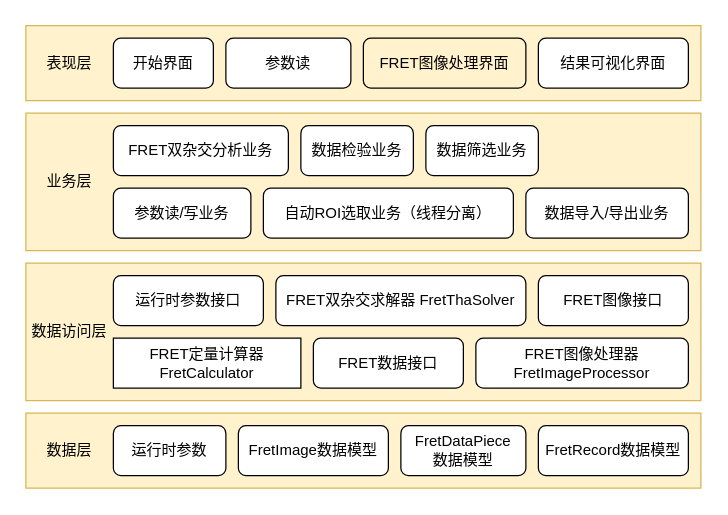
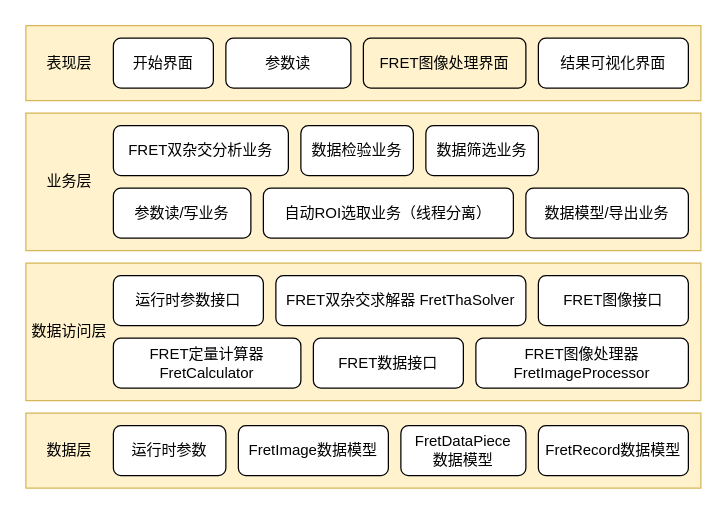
  <mxCell id="0" />
  <mxCell id="1" parent="0" />
  <mxCell id="2" value="" style="rounded=0;whiteSpace=wrap;html=1;fillColor=#fff2cc;strokeColor=#d6b656;" vertex="1" parent="1"><mxGeometry x="20" y="210" width="540" height="110" as="geometry" /></mxCell>
  <mxCell id="3" value="" style="rounded=0;whiteSpace=wrap;html=1;fillColor=#fff2cc;strokeColor=#d6b656;" vertex="1" parent="1"><mxGeometry x="20" y="20" width="540" height="60" as="geometry" /></mxCell>
  <mxCell id="4" value="参数读" style="rounded=1;whiteSpace=wrap;html=1;" vertex="1" parent="1"><mxGeometry x="180" y="30" width="100" height="40" as="geometry" /></mxCell>
  <mxCell id="5" value="开始界面" style="rounded=1;whiteSpace=wrap;html=1;" vertex="1" parent="1"><mxGeometry x="90" y="30" width="80" height="40" as="geometry" /></mxCell>
  <mxCell id="6" value="FRET图像处理界面" style="rounded=1;whiteSpace=wrap;html=1;fillColor=#fff2cc;" vertex="1" parent="1"><mxGeometry x="290" y="30" width="130" height="40" as="geometry" /></mxCell>
  <mxCell id="7" value="结果可视化界面" style="rounded=1;whiteSpace=wrap;html=1;" vertex="1" parent="1"><mxGeometry x="430" y="30" width="120" height="40" as="geometry" /></mxCell>
  <mxCell id="8" value="" style="rounded=0;whiteSpace=wrap;html=1;fillColor=#fff2cc;strokeColor=#d6b656;" vertex="1" parent="1"><mxGeometry x="20" y="90" width="540" height="110" as="geometry" /></mxCell>
  <mxCell id="9" value="数据检验业务" style="rounded=1;whiteSpace=wrap;html=1;" vertex="1" parent="1"><mxGeometry x="240" y="100" width="90" height="40" as="geometry" /></mxCell>
  <mxCell id="10" value="参数读/写业务" style="rounded=1;whiteSpace=wrap;html=1;" vertex="1" parent="1"><mxGeometry x="90" y="150" width="110" height="40" as="geometry" /></mxCell>
  <mxCell id="11" value="自动ROI选取业务（线程分离）" style="rounded=1;whiteSpace=wrap;html=1;" vertex="1" parent="1"><mxGeometry x="210" y="150" width="200" height="40" as="geometry" /></mxCell>
- <mxCell id="12" value="数据导入/导出业务" style="rounded=1;whiteSpace=wrap;html=1;" vertex="1" parent="1"><mxGeometry x="420" y="150" width="130" height="40" as="geometry" /></mxCell>
+ <mxCell id="12" value="数据模型/导出业务" style="rounded=1;whiteSpace=wrap;html=1;" vertex="1" parent="1"><mxGeometry x="420" y="150" width="130" height="40" as="geometry" /></mxCell>
  <mxCell id="13" value="FRET双杂交分析业务" style="rounded=1;whiteSpace=wrap;html=1;" vertex="1" parent="1"><mxGeometry x="90" y="100" width="140" height="40" as="geometry" /></mxCell>
  <mxCell id="14" value="数据筛选业务" style="rounded=1;whiteSpace=wrap;html=1;" vertex="1" parent="1"><mxGeometry x="340" y="100" width="90" height="40" as="geometry" /></mxCell>
  <mxCell id="15" value="FRET双杂交求解器&amp;nbsp;&lt;span style=&quot;background-color: transparent;&quot;&gt;FretThaSolver&lt;/span&gt;" style="rounded=1;whiteSpace=wrap;html=1;fontStyle=0" vertex="1" parent="1"><mxGeometry x="220" y="220" width="200" height="40" as="geometry" /></mxCell>
  <mxCell id="16" value="表现层" style="text;html=1;align=center;verticalAlign=middle;whiteSpace=wrap;rounded=0;" vertex="1" parent="1"><mxGeometry x="20" y="35" width="70" height="30" as="geometry" /></mxCell>
  <mxCell id="17" value="业务层" style="text;html=1;align=center;verticalAlign=middle;whiteSpace=wrap;rounded=0;" vertex="1" parent="1"><mxGeometry x="20" y="130" width="70" height="30" as="geometry" /></mxCell>
  <mxCell id="18" value="FRET图像接口" style="rounded=1;whiteSpace=wrap;html=1;" vertex="1" parent="1"><mxGeometry x="430" y="220" width="120" height="40" as="geometry" /></mxCell>
  <mxCell id="19" value="FRET数据接口" style="rounded=1;whiteSpace=wrap;html=1;" vertex="1" parent="1"><mxGeometry x="250" y="270" width="120" height="40" as="geometry" /></mxCell>
  <mxCell id="20" value="运行时参数接口" style="rounded=1;whiteSpace=wrap;html=1;" vertex="1" parent="1"><mxGeometry x="90" y="220" width="120" height="40" as="geometry" /></mxCell>
  <mxCell id="21" value="数据访问层" style="text;html=1;align=center;verticalAlign=middle;whiteSpace=wrap;rounded=0;" vertex="1" parent="1"><mxGeometry x="20" y="250" width="70" height="30" as="geometry" /></mxCell>
  <mxCell id="22" value="" style="rounded=0;whiteSpace=wrap;html=1;fillColor=#fff2cc;strokeColor=#d6b656;" vertex="1" parent="1"><mxGeometry x="20" y="330" width="540" height="60" as="geometry" /></mxCell>
  <mxCell id="23" value="FretImage数据模型" style="rounded=1;whiteSpace=wrap;html=1;" vertex="1" parent="1"><mxGeometry x="190" y="340" width="120" height="40" as="geometry" /></mxCell>
  <mxCell id="24" value="运行时参数" style="rounded=1;whiteSpace=wrap;html=1;" vertex="1" parent="1"><mxGeometry x="90" y="340" width="90" height="40" as="geometry" /></mxCell>
  <mxCell id="25" value="FretDataPiece&lt;div&gt;数据模型&lt;/div&gt;" style="rounded=1;whiteSpace=wrap;html=1;" vertex="1" parent="1"><mxGeometry x="320" y="340" width="100" height="40" as="geometry" /></mxCell>
  <mxCell id="26" value="FretRecord数据模型" style="rounded=1;whiteSpace=wrap;html=1;" vertex="1" parent="1"><mxGeometry x="430" y="340" width="120" height="40" as="geometry" /></mxCell>
  <mxCell id="27" value="数据层" style="text;html=1;align=center;verticalAlign=middle;whiteSpace=wrap;rounded=0;" vertex="1" parent="1"><mxGeometry x="20" y="345" width="70" height="30" as="geometry" /></mxCell>
- <mxCell id="28" value="FRET定量计算器 FretCalculator" style="whiteSpace=wrap;html=1;rounded=0;" vertex="1" parent="1"><mxGeometry x="90" y="270" width="150" height="40" as="geometry" /></mxCell>
+ <mxCell id="28" value="FRET定量计算器 FretCalculator" style="rounded=1;whiteSpace=wrap;html=1;" vertex="1" parent="1"><mxGeometry x="90" y="270" width="150" height="40" as="geometry" /></mxCell>
  <mxCell id="29" value="FRET图像处理器 FretImageProcessor" style="rounded=1;whiteSpace=wrap;html=1;" vertex="1" parent="1"><mxGeometry x="380" y="270" width="170" height="40" as="geometry" /></mxCell>
